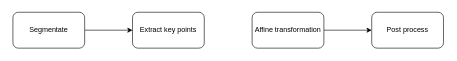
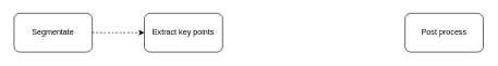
  <mxCell id="0" />
  <mxCell id="1" parent="0" />
- <mxCell id="2" value="" style="edgeStyle=orthogonalEdgeStyle;rounded=0;orthogonalLoop=1;jettySize=auto;html=1;" edge="1" parent="1" source="3" target="4"><mxGeometry relative="1" as="geometry" /></mxCell>
+ <mxCell id="2" value="" style="edgeStyle=orthogonalEdgeStyle;rounded=0;orthogonalLoop=1;jettySize=auto;html=1;dashed=1;" edge="1" parent="1" source="3" target="4"><mxGeometry relative="1" as="geometry" /></mxCell>
  <mxCell id="3" value="Segmentate" style="rounded=1;whiteSpace=wrap;html=1;" vertex="1" parent="1"><mxGeometry width="120" height="60" as="geometry" x="20" y="20" /></mxCell>
  <mxCell id="4" value="Extract key points" style="rounded=1;whiteSpace=wrap;html=1;" vertex="1" parent="1"><mxGeometry x="220" width="120" height="60" as="geometry" y="20" /></mxCell>
- <mxCell id="5" value="" style="edgeStyle=orthogonalEdgeStyle;rounded=0;orthogonalLoop=1;jettySize=auto;html=1;" edge="1" parent="1" source="6" target="7"><mxGeometry relative="1" as="geometry" /></mxCell>
- <mxCell id="6" value="Affine transformation" style="rounded=1;whiteSpace=wrap;html=1;" vertex="1" parent="1"><mxGeometry x="420" width="120" height="60" as="geometry" y="20" /></mxCell>
  <mxCell id="7" value="Post process" style="rounded=1;whiteSpace=wrap;html=1;" vertex="1" parent="1"><mxGeometry x="620" width="120" height="60" as="geometry" y="20" /></mxCell>
